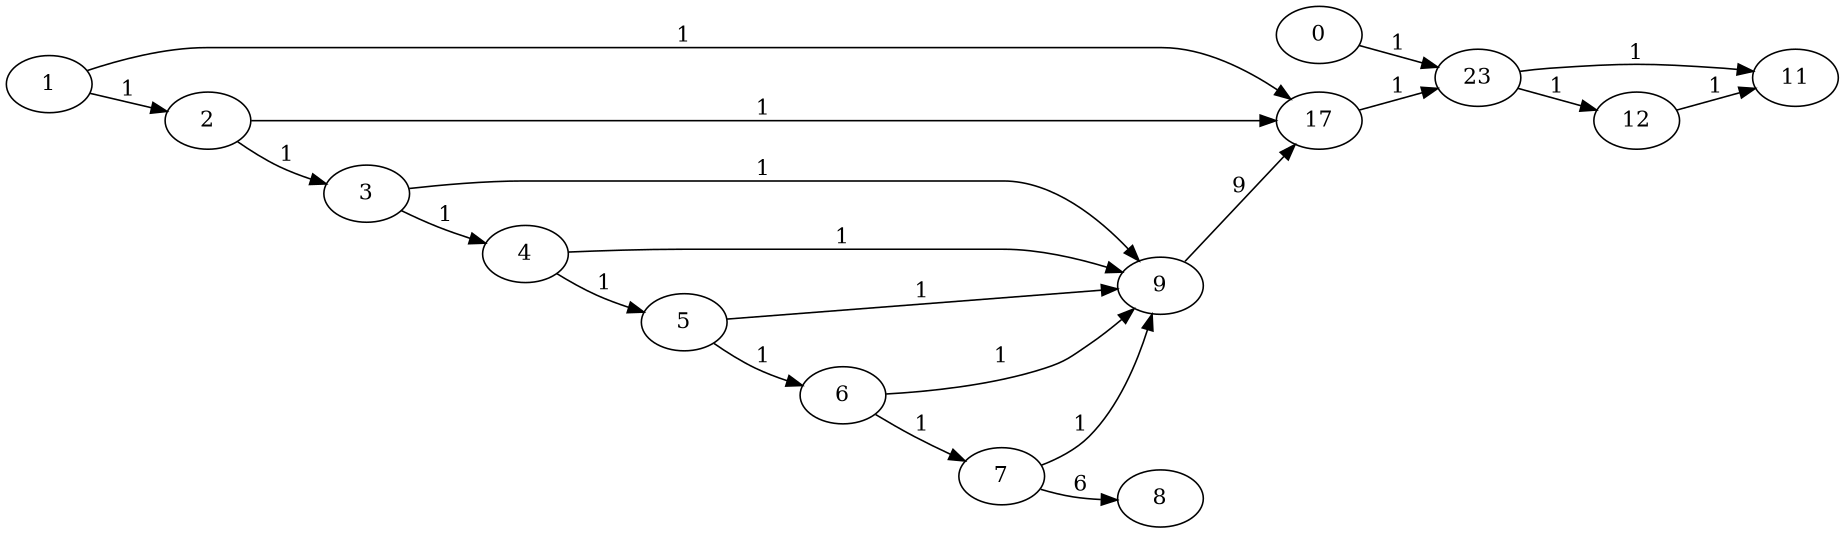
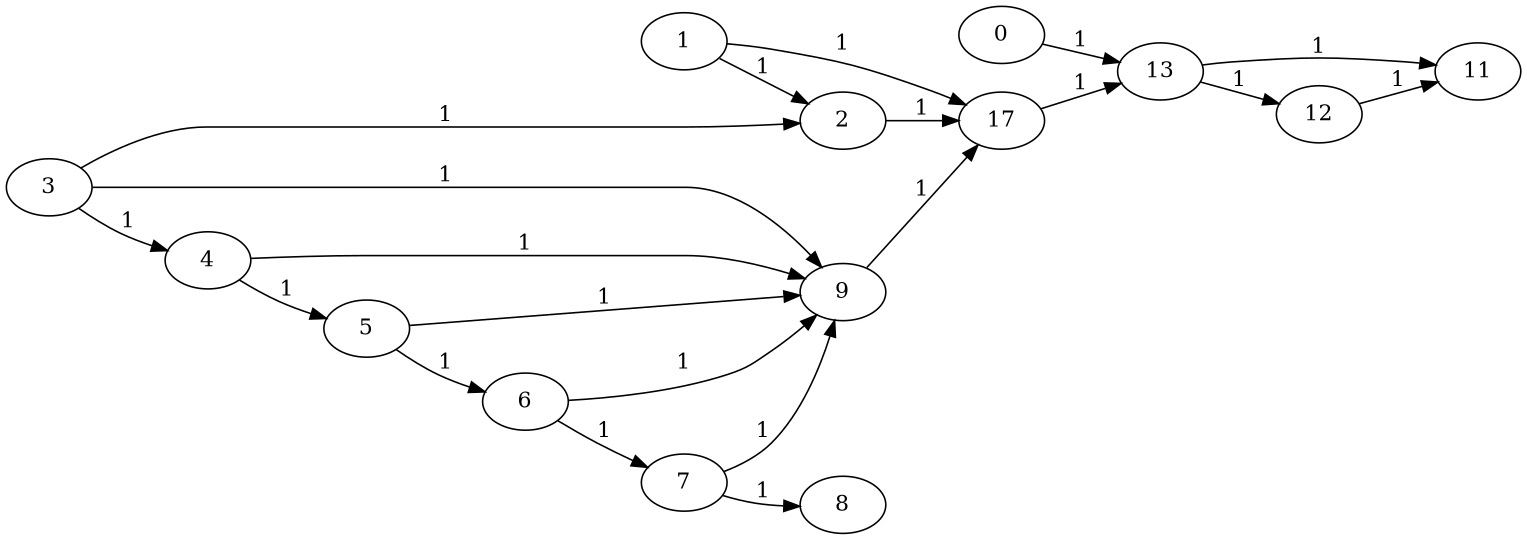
  digraph {
    rankdir=LR
    n1 [label=0]
-   n2 [label=23]
+   n2 [label=13]
    n3 [label=1]
    n4 [label=2]
    n5 [label=17]
    n6 [label=11]
    n7 [label=12]
    n8 [label=3]
    n9 [label=4]
    n10 [label=9]
    n11 [label=5]
    n12 [label=6]
    n13 [label=7]
    n14 [label=8]
    n1 -> n2 [label=1]
    n2 -> n6 [label=1]
    n2 -> n7 [label=1]
    n3 -> n4 [label=1]
    n3 -> n5 [label=1]
    n4 -> n5 [label=1]
-   n4 -> n8 [label=1]
+   n8 -> n4 [label=1]
    n5 -> n2 [label=1]
    n7 -> n6 [label=1]
    n8 -> n9 [label=1]
    n8 -> n10 [label=1]
    n9 -> n10 [label=1]
    n9 -> n11 [label=1]
-   n10 -> n5 [label=9]
+   n10 -> n5 [label=1]
    n11 -> n10 [label=1]
    n11 -> n12 [label=1]
    n12 -> n10 [label=1]
    n12 -> n13 [label=1]
    n13 -> n10 [label=1]
-   n13 -> n14 [label=6]
+   n13 -> n14 [label=1]
  }
